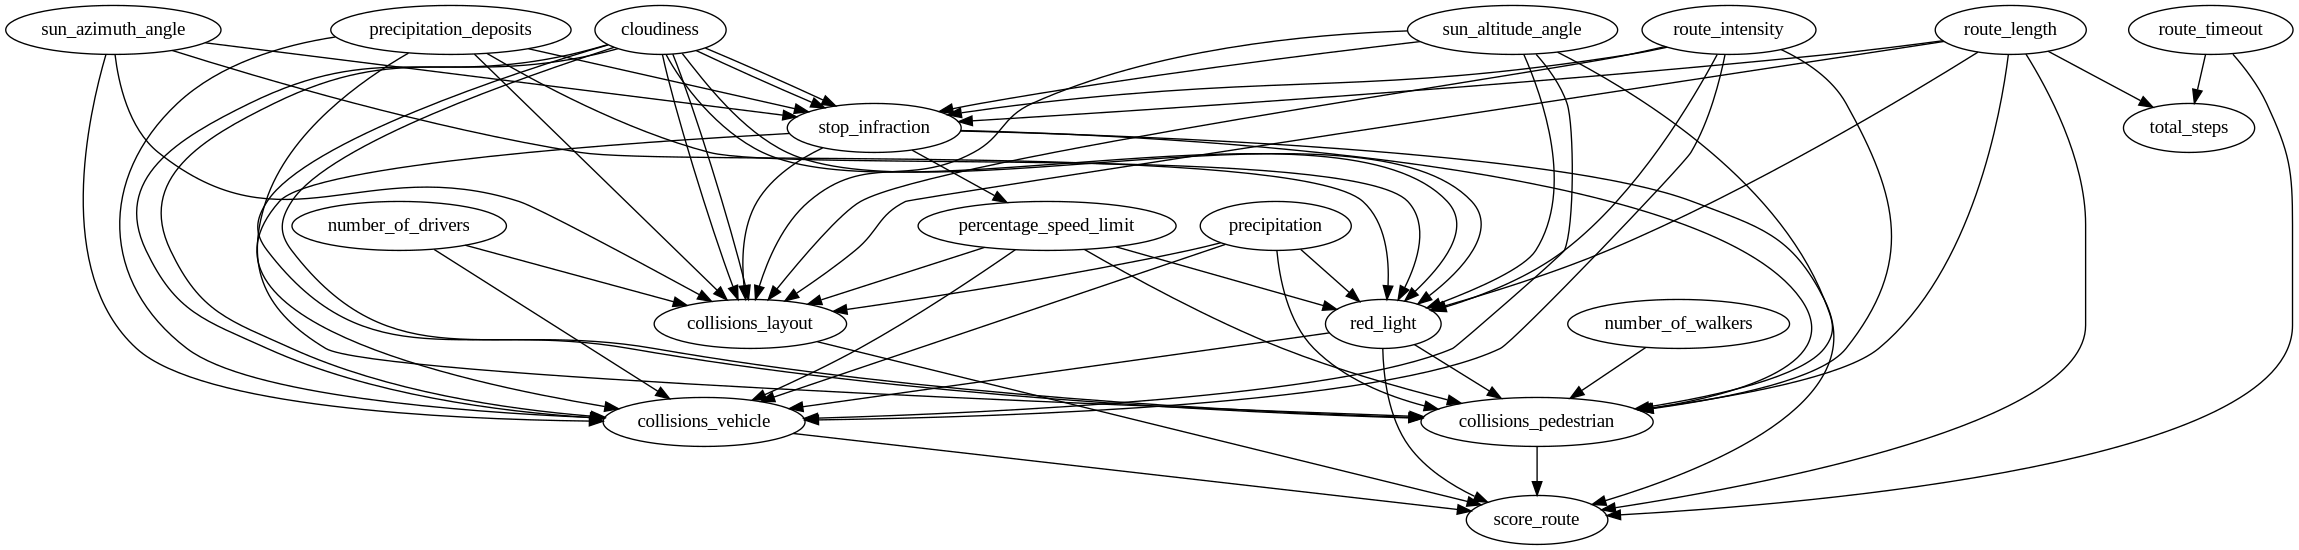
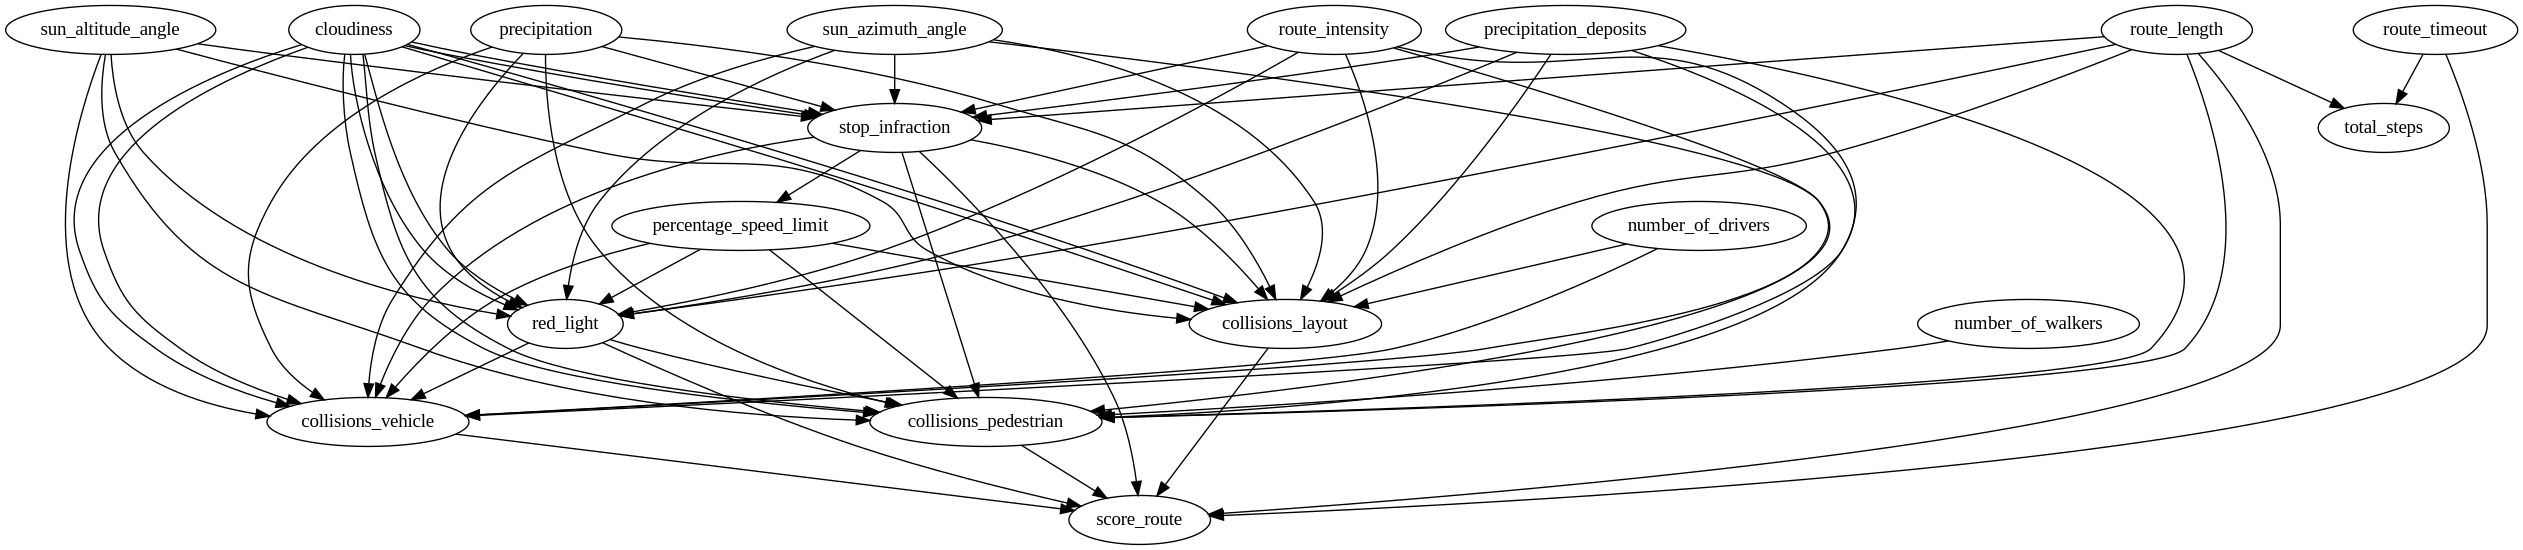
  digraph {
    fontname="Liberation Serif"
    node [datatype=float fontname="Liberation Serif" type=output]
    edge [fontname="Liberation Serif"]
    collisions_layout [datatype=int]
    cloudiness [type=input]
    collisions_pedestrian [datatype=int]
    collisions_vehicle [datatype=int]
    red_light [datatype=int]
    stop_infraction [datatype=int]
    score_route [datatype=score_route]
    percentage_speed_limit [type=input]
    number_of_drivers [datatype=int type=input]
    number_of_walkers [datatype=int type=input]
    precipitation [type=input]
    precipitation_deposits [type=input]
    sun_altitude_angle [type=input]
    sun_azimuth_angle [type=input]
    n15 [label=route_intensity type=input]
    route_length
    total_steps [datatype=int]
    route_timeout
    collisions_layout -> score_route
    cloudiness -> collisions_layout
    cloudiness -> collisions_layout
    cloudiness -> collisions_pedestrian
    cloudiness -> collisions_pedestrian
    cloudiness -> collisions_vehicle
    cloudiness -> collisions_vehicle
    cloudiness -> red_light
    cloudiness -> red_light
    cloudiness -> stop_infraction
    cloudiness -> stop_infraction
    collisions_pedestrian -> score_route
    collisions_vehicle -> score_route
    red_light -> collisions_pedestrian
    red_light -> collisions_vehicle
    red_light -> score_route
    stop_infraction -> collisions_layout
    stop_infraction -> collisions_pedestrian
    stop_infraction -> collisions_vehicle
    stop_infraction -> score_route
    stop_infraction -> percentage_speed_limit
    percentage_speed_limit -> collisions_layout
    percentage_speed_limit -> collisions_pedestrian
    percentage_speed_limit -> collisions_vehicle
    percentage_speed_limit -> red_light
    number_of_drivers -> collisions_layout
    number_of_drivers -> collisions_vehicle
    number_of_walkers -> collisions_pedestrian
    precipitation -> collisions_layout
    precipitation -> collisions_pedestrian
    precipitation -> collisions_vehicle
    precipitation -> red_light
+   precipitation -> stop_infraction
    precipitation_deposits -> collisions_layout
    precipitation_deposits -> collisions_pedestrian
    precipitation_deposits -> collisions_vehicle
    precipitation_deposits -> red_light
    precipitation_deposits -> stop_infraction
    sun_altitude_angle -> collisions_layout
    sun_altitude_angle -> collisions_pedestrian
    sun_altitude_angle -> collisions_vehicle
    sun_altitude_angle -> red_light
    sun_altitude_angle -> stop_infraction
    sun_azimuth_angle -> collisions_layout
+   sun_azimuth_angle -> collisions_pedestrian
    sun_azimuth_angle -> collisions_vehicle
    sun_azimuth_angle -> red_light
    sun_azimuth_angle -> stop_infraction
    n15 -> collisions_layout
    n15 -> collisions_pedestrian
    n15 -> collisions_vehicle
    n15 -> red_light
    n15 -> stop_infraction
    route_length -> collisions_layout
    route_length -> collisions_pedestrian
    route_length -> red_light
    route_length -> stop_infraction
    route_length -> score_route
    route_length -> total_steps
    route_timeout -> score_route
    route_timeout -> total_steps
  }
